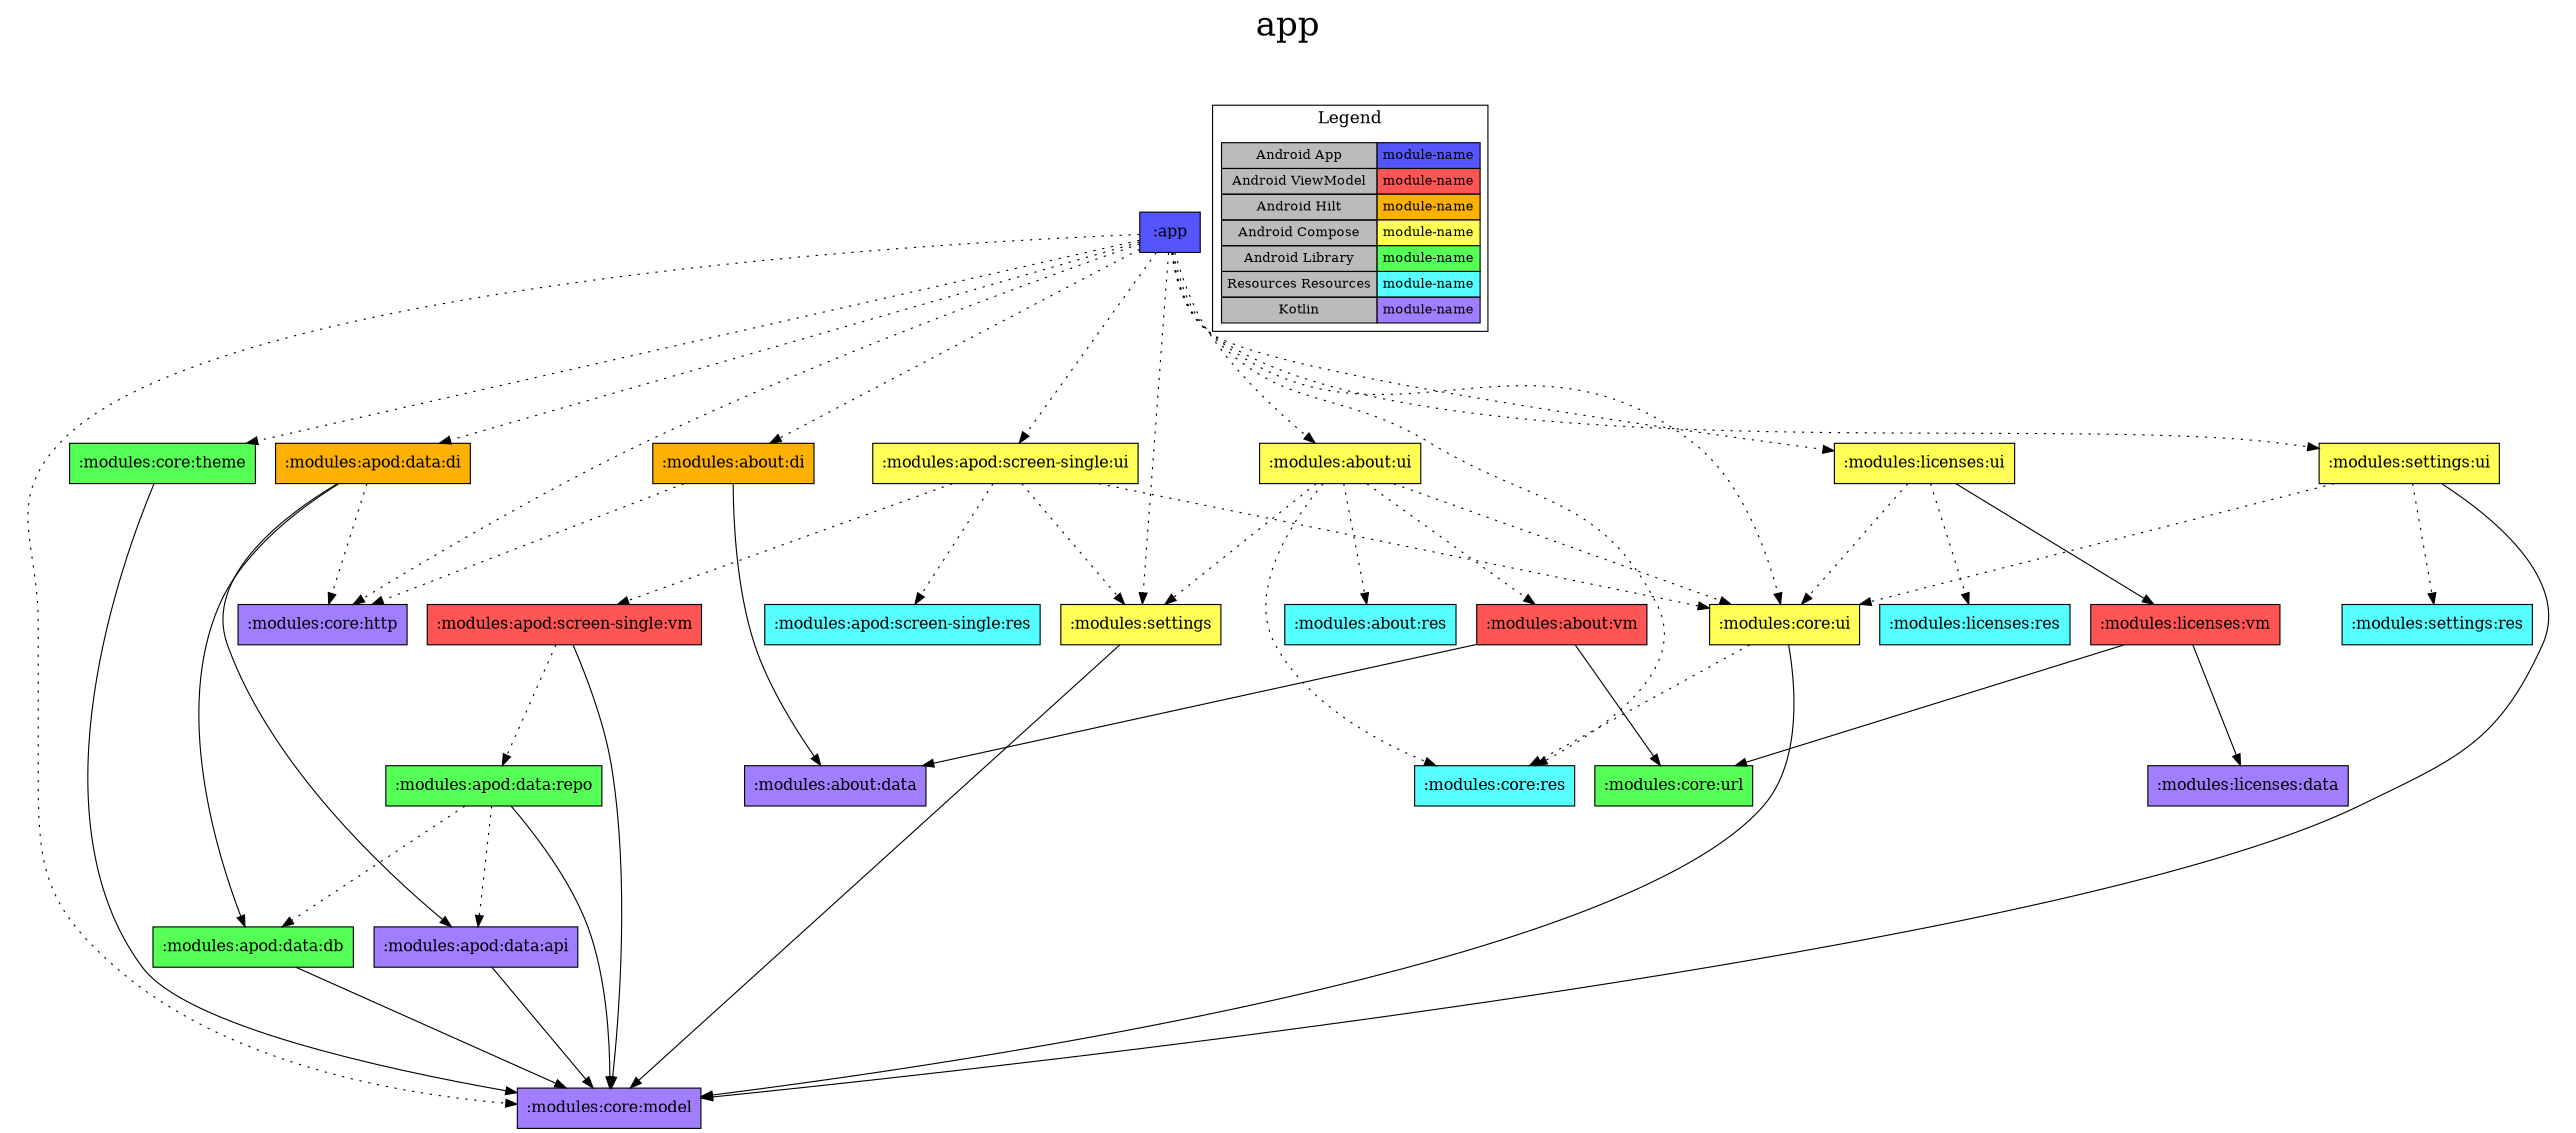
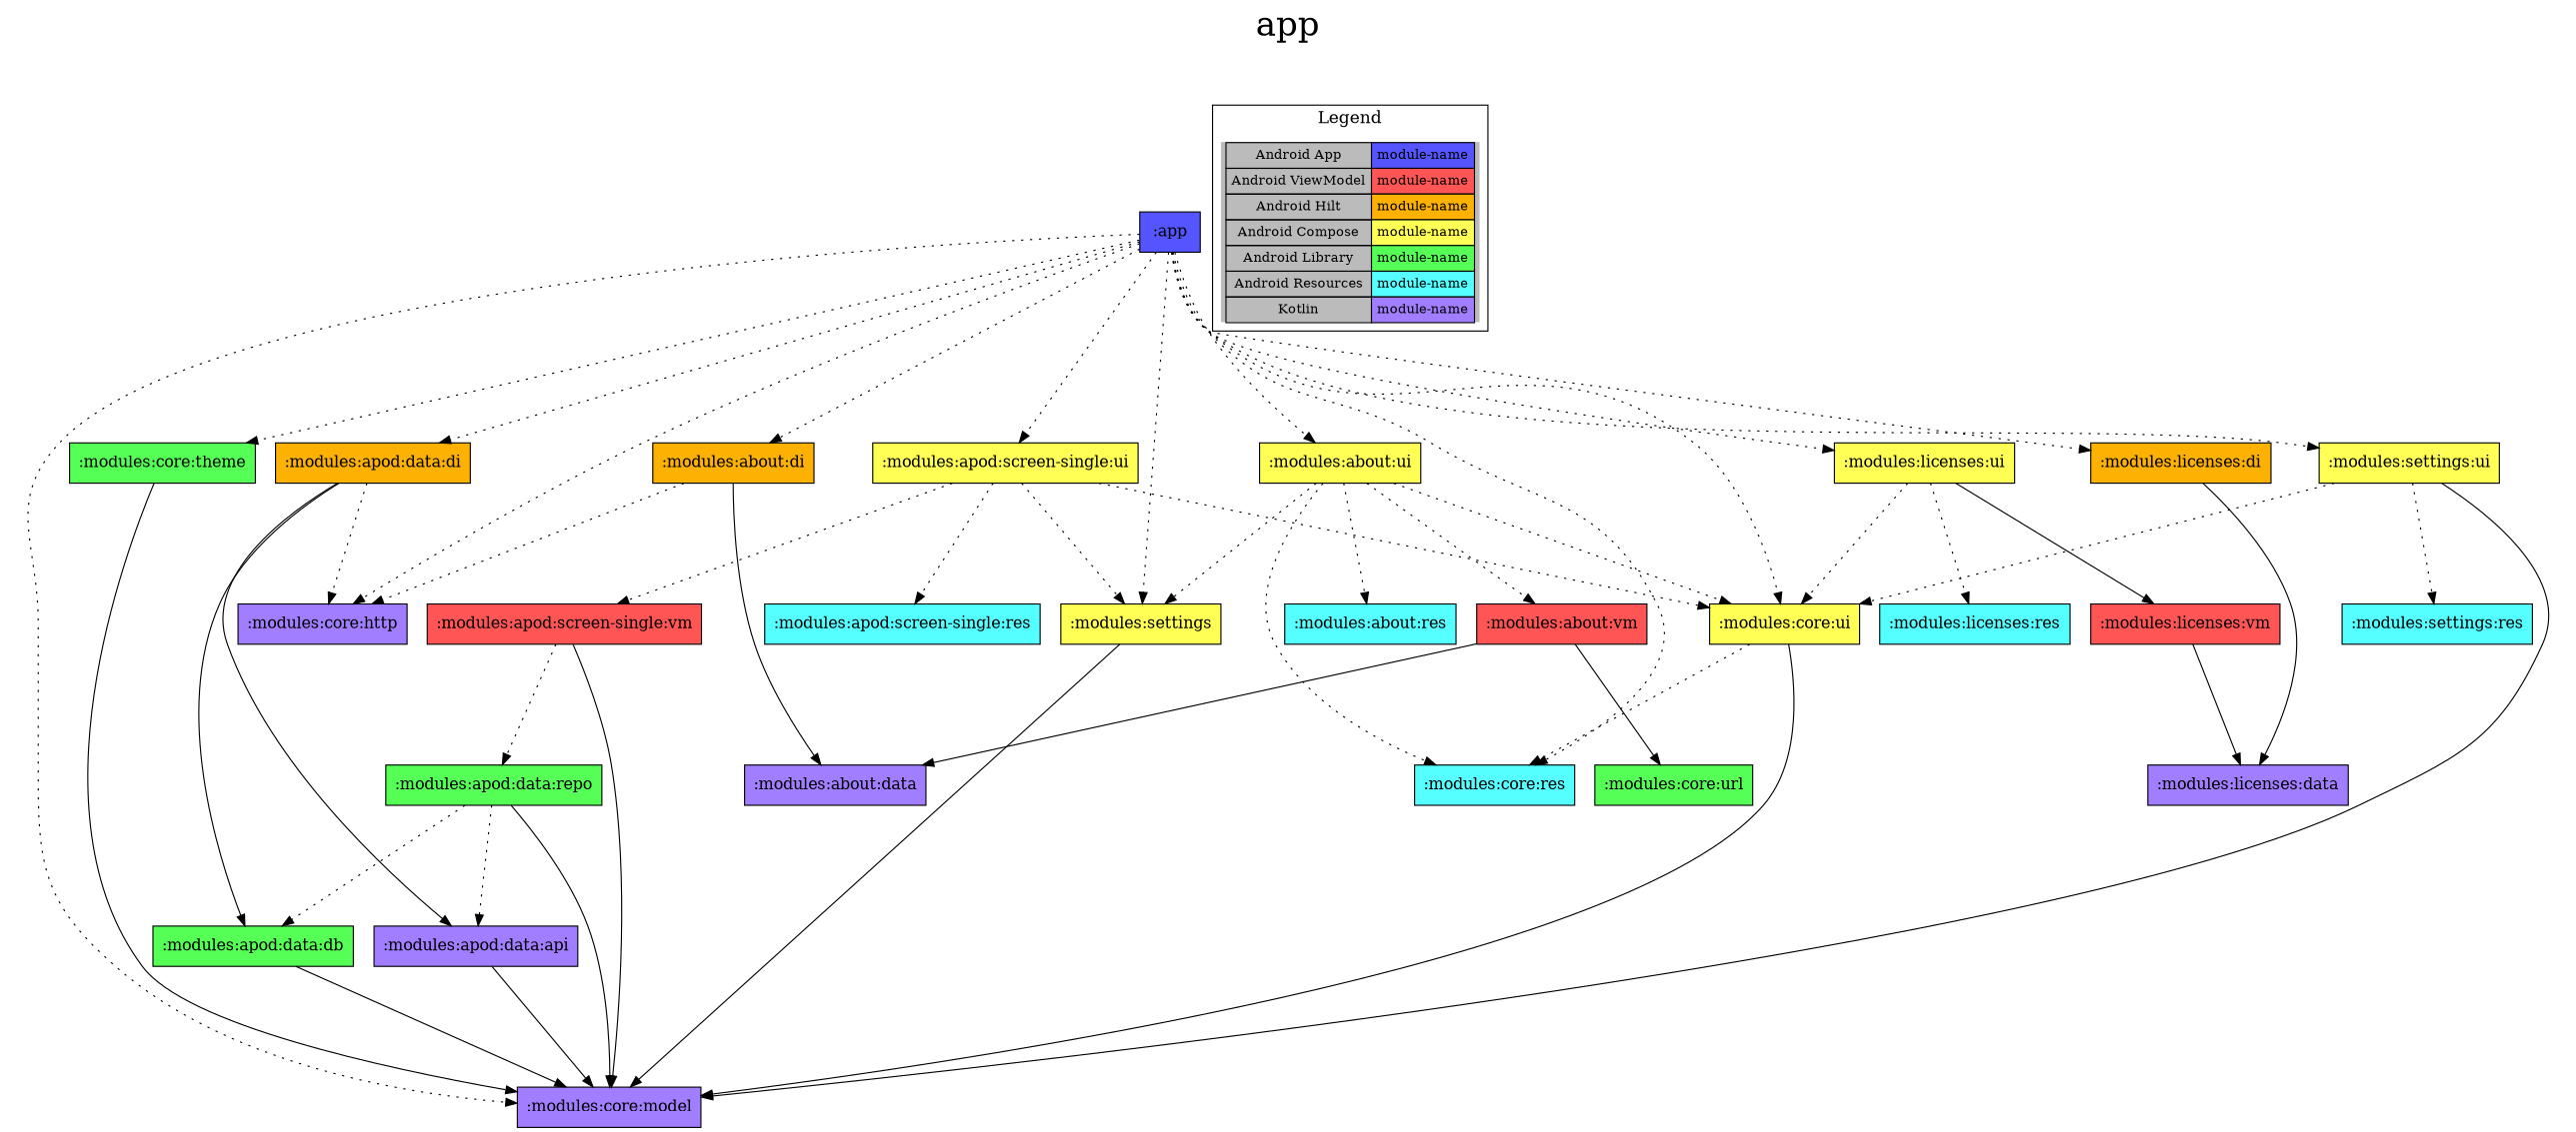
  digraph {
    fontsize=30
    label=app
    labelloc=t
    ranksep=1.5
    node [fillcolor="#FFFF55" shape=box style=filled]
    edge [dir=forward style=dotted]
    ":app" [fillcolor="#5555FF"]
-   n2 [fillcolor="#bbbbbb" fontsize=12 label=< <TABLE BORDER="0" CELLBORDER="1" CELLSPACING="0" CELLPADDING="4"> <TR><TD>Android App</TD><TD BGCOLOR="#5555FF">module-name</TD></TR> <TR><TD>Android ViewModel</TD><TD BGCOLOR="#FF5555">module-name</TD></TR> <TR><TD>Android Hilt</TD><TD BGCOLOR="#FCB103">module-name</TD></TR> <TR><TD>Android Compose</TD><TD BGCOLOR="#FFFF55">module-name</TD></TR> <TR><TD>Android Library</TD><TD BGCOLOR="#55FF55">module-name</TD></TR> <TR><TD>Resources Resources</TD><TD BGCOLOR="#55FFFF">module-name</TD></TR> <TR><TD>Kotlin</TD><TD BGCOLOR="#A17EFF">module-name</TD></TR> </TABLE> > margin=0 shape=none]
+   n2 [fillcolor="#bbbbbb" fontsize=12 label=< <TABLE BORDER="0" CELLBORDER="1" CELLSPACING="0" CELLPADDING="4"> <TR><TD>Android App</TD><TD BGCOLOR="#5555FF">module-name</TD></TR> <TR><TD>Android ViewModel</TD><TD BGCOLOR="#FF5555">module-name</TD></TR> <TR><TD>Android Hilt</TD><TD BGCOLOR="#FCB103">module-name</TD></TR> <TR><TD>Android Compose</TD><TD BGCOLOR="#FFFF55">module-name</TD></TR> <TR><TD>Android Library</TD><TD BGCOLOR="#55FF55">module-name</TD></TR> <TR><TD>Android Resources</TD><TD BGCOLOR="#55FFFF">module-name</TD></TR> <TR><TD>Kotlin</TD><TD BGCOLOR="#A17EFF">module-name</TD></TR> </TABLE> > margin=0 shape=none]
    ":modules:about:di" [fillcolor="#FCB103"]
    ":modules:core:http" [fillcolor="#A17EFF"]
    ":modules:about:ui"
    ":modules:core:res" [fillcolor="#55FFFF"]
    ":modules:core:ui"
    ":modules:core:model" [fillcolor="#A17EFF"]
    n9 [label=":modules:settings"]
    ":modules:apod:data:di" [fillcolor="#FCB103"]
    ":modules:apod:screen-single:ui"
    ":modules:core:theme" [fillcolor="#55FF55"]
+   ":modules:licenses:di" [fillcolor="#FCB103"]
    ":modules:licenses:ui"
    ":modules:settings:ui"
    ":modules:about:data" [fillcolor="#A17EFF"]
    ":modules:about:res" [fillcolor="#55FFFF"]
    ":modules:about:vm" [fillcolor="#FF5555"]
    ":modules:apod:data:api" [fillcolor="#A17EFF"]
    ":modules:apod:data:db" [fillcolor="#55FF55"]
    ":modules:apod:screen-single:res" [fillcolor="#55FFFF"]
    ":modules:apod:screen-single:vm" [fillcolor="#FF5555"]
    ":modules:licenses:data" [fillcolor="#A17EFF"]
    ":modules:licenses:vm" [fillcolor="#FF5555"]
    ":modules:licenses:res" [fillcolor="#55FFFF"]
    ":modules:settings:res" [fillcolor="#55FFFF"]
    ":modules:core:url" [fillcolor="#55FF55"]
    ":modules:apod:data:repo" [fillcolor="#55FF55"]
    subgraph sub_1 {
      rank=same
      ":app"
    }
    subgraph cluster_2 {
      fontsize=15
      label=Legend
      n2
    }
    ":app" -> ":modules:about:di"
    ":app" -> ":modules:core:http"
    ":app" -> ":modules:about:ui"
    ":app" -> ":modules:core:res"
    ":app" -> ":modules:core:ui"
    ":app" -> ":modules:core:model"
    ":app" -> n9
    ":app" -> ":modules:apod:data:di"
    ":app" -> ":modules:apod:screen-single:ui"
    ":app" -> ":modules:core:theme"
+   ":app" -> ":modules:licenses:di"
    ":app" -> ":modules:licenses:ui"
    ":app" -> ":modules:settings:ui"
    ":modules:about:di" -> ":modules:core:http"
    ":modules:about:di" -> ":modules:about:data" [style=""]
    ":modules:about:ui" -> ":modules:core:res"
    ":modules:about:ui" -> ":modules:core:ui"
    ":modules:about:ui" -> n9
    ":modules:about:ui" -> ":modules:about:res"
    ":modules:about:ui" -> ":modules:about:vm"
    ":modules:core:ui" -> ":modules:core:res"
    ":modules:core:ui" -> ":modules:core:model" [style=""]
    n9 -> ":modules:core:model" [style=""]
    ":modules:apod:data:di" -> ":modules:core:http"
    ":modules:apod:data:di" -> ":modules:apod:data:api" [style=""]
    ":modules:apod:data:di" -> ":modules:apod:data:db" [style=""]
    ":modules:apod:screen-single:ui" -> ":modules:core:ui"
    ":modules:apod:screen-single:ui" -> n9
    ":modules:apod:screen-single:ui" -> ":modules:apod:screen-single:res"
    ":modules:apod:screen-single:ui" -> ":modules:apod:screen-single:vm"
    ":modules:core:theme" -> ":modules:core:model" [style=""]
+   ":modules:licenses:di" -> ":modules:licenses:data" [style=""]
    ":modules:licenses:ui" -> ":modules:core:ui"
    ":modules:licenses:ui" -> ":modules:licenses:vm" [style=""]
    ":modules:licenses:ui" -> ":modules:licenses:res"
    ":modules:settings:ui" -> ":modules:core:ui"
    ":modules:settings:ui" -> ":modules:core:model" [style=""]
    ":modules:settings:ui" -> ":modules:settings:res"
    ":modules:about:vm" -> ":modules:about:data" [style=""]
    ":modules:about:vm" -> ":modules:core:url" [style=""]
    ":modules:apod:data:api" -> ":modules:core:model" [style=""]
    ":modules:apod:data:db" -> ":modules:core:model" [style=""]
    ":modules:apod:screen-single:vm" -> ":modules:core:model" [style=""]
    ":modules:apod:screen-single:vm" -> ":modules:apod:data:repo"
    ":modules:licenses:vm" -> ":modules:licenses:data" [style=""]
-   ":modules:licenses:vm" -> ":modules:core:url" [style=""]
    ":modules:apod:data:repo" -> ":modules:core:model" [style=""]
    ":modules:apod:data:repo" -> ":modules:apod:data:api"
    ":modules:apod:data:repo" -> ":modules:apod:data:db"
  }
